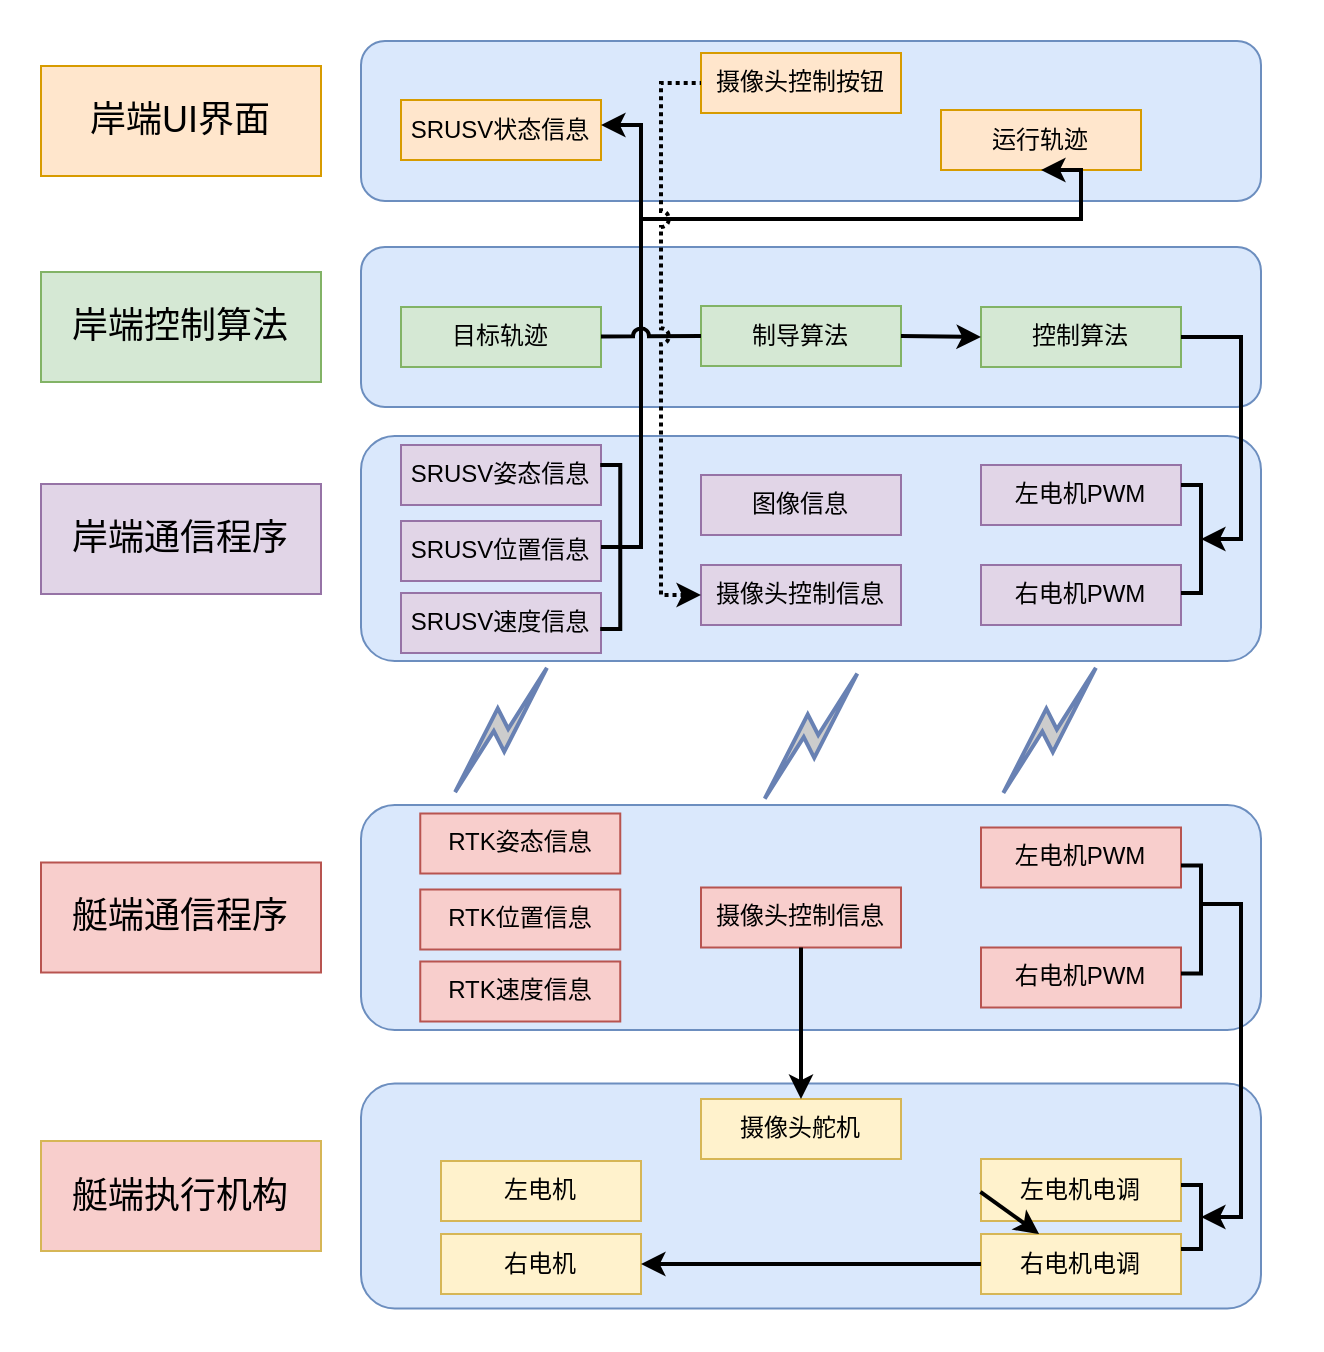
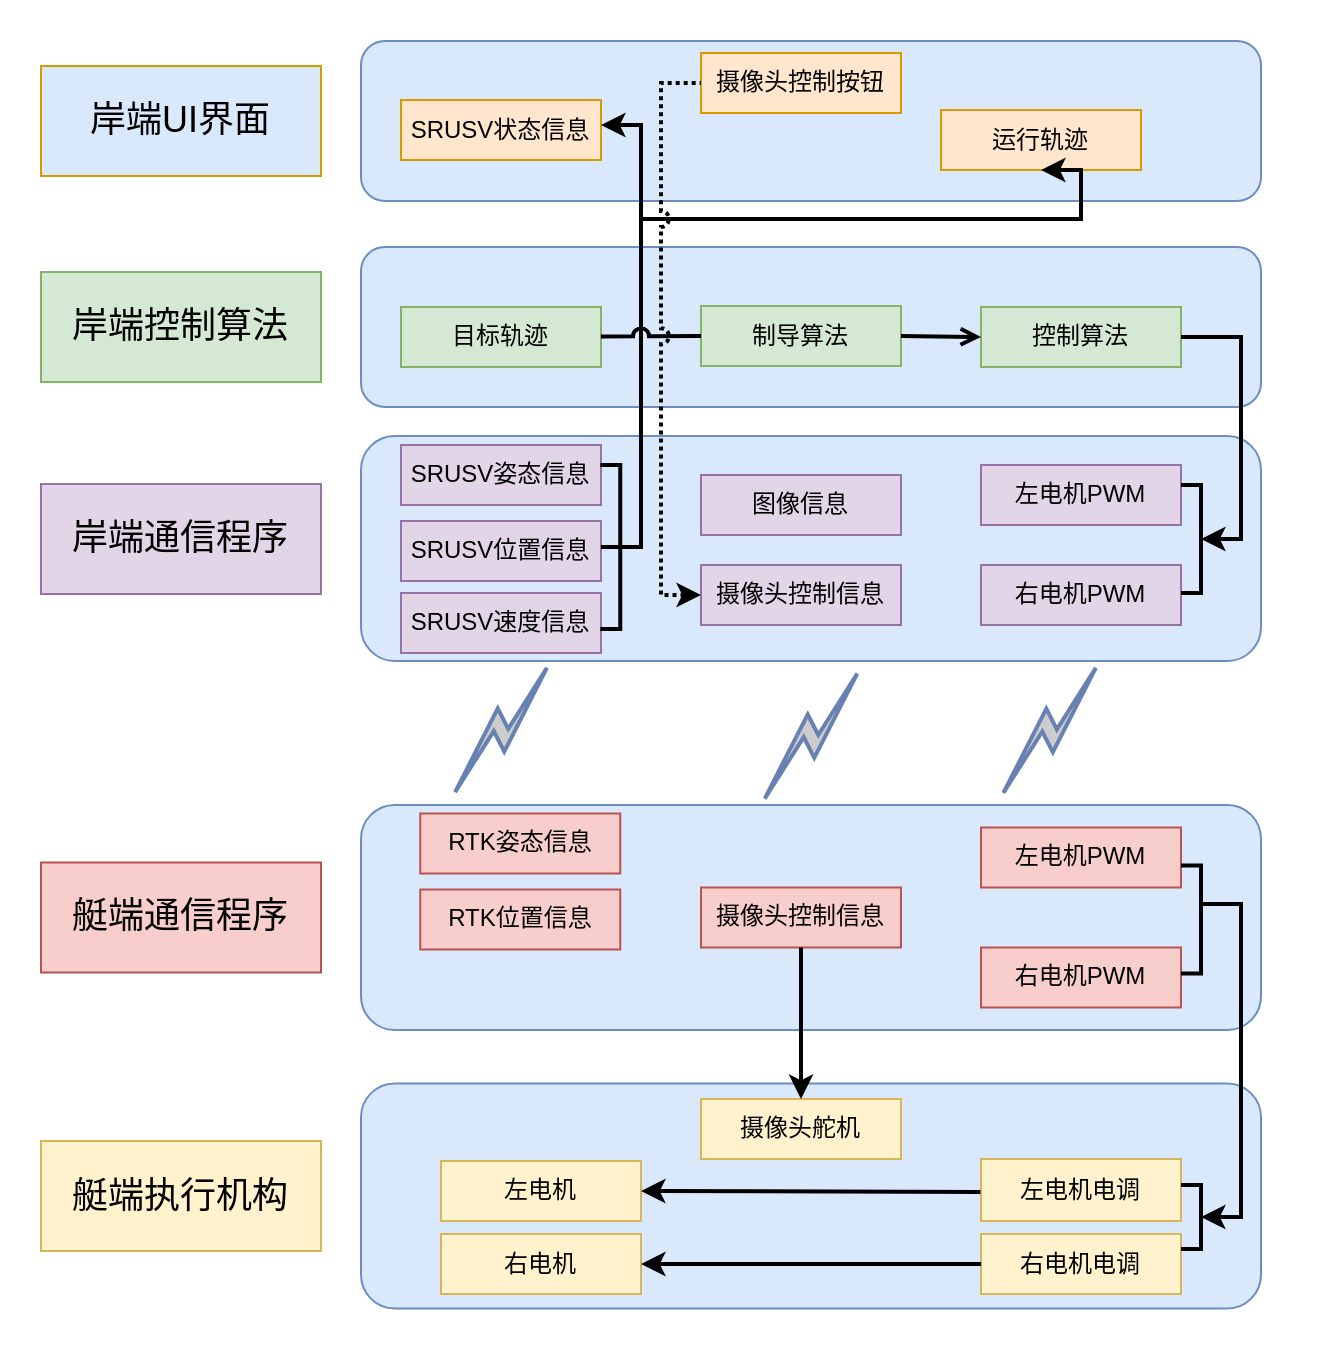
  <mxCell id="0" />
  <mxCell id="1" parent="0" />
  <mxCell id="2" value="" style="rounded=1;whiteSpace=wrap;html=1;fillColor=#dae8fc;strokeColor=#6c8ebf;" parent="1" vertex="1"><mxGeometry x="180" y="217.5" width="450" height="112.5" as="geometry" /></mxCell>
  <mxCell id="3" value="" style="rounded=1;whiteSpace=wrap;html=1;fillColor=#dae8fc;strokeColor=#6c8ebf;" parent="1" vertex="1"><mxGeometry x="180" y="123" width="450" height="80" as="geometry" /></mxCell>
  <mxCell id="4" value="目标轨迹" style="rounded=0;whiteSpace=wrap;html=1;fillColor=#d5e8d4;strokeColor=#82b366;" parent="1" vertex="1"><mxGeometry x="200" y="153" width="100" height="30" as="geometry" /></mxCell>
  <mxCell id="5" value="制导算法" style="rounded=0;whiteSpace=wrap;html=1;fillColor=#d5e8d4;strokeColor=#82b366;" parent="1" vertex="1"><mxGeometry x="350" y="152.5" width="100" height="30" as="geometry" /></mxCell>
  <mxCell id="6" value="岸端控制算法" style="rounded=0;whiteSpace=wrap;html=1;fontSize=18;fillColor=#d5e8d4;strokeColor=#82b366;" parent="1" vertex="1"><mxGeometry x="20" y="135.5" width="140" height="55" as="geometry" /></mxCell>
  <mxCell id="7" value="控制算法" style="rounded=0;whiteSpace=wrap;html=1;fillColor=#d5e8d4;strokeColor=#82b366;" parent="1" vertex="1"><mxGeometry x="490" y="153" width="100" height="30" as="geometry" /></mxCell>
  <mxCell id="8" value="SRUSV姿态信息" style="rounded=0;whiteSpace=wrap;html=1;fillColor=#e1d5e7;strokeColor=#9673a6;" parent="1" vertex="1"><mxGeometry x="200" y="222" width="100" height="30" as="geometry" /></mxCell>
  <mxCell id="9" value="岸端通信程序" style="rounded=0;whiteSpace=wrap;html=1;fontSize=18;fillColor=#e1d5e7;strokeColor=#9673a6;" parent="1" vertex="1"><mxGeometry x="20" y="241.5" width="140" height="55" as="geometry" /></mxCell>
  <mxCell id="10" value="SRUSV速度信息" style="rounded=0;whiteSpace=wrap;html=1;fillColor=#e1d5e7;strokeColor=#9673a6;" parent="1" vertex="1"><mxGeometry x="200" y="296" width="100" height="30" as="geometry" /></mxCell>
  <mxCell id="11" value="SRUSV位置信息" style="rounded=0;whiteSpace=wrap;html=1;fillColor=#e1d5e7;strokeColor=#9673a6;" parent="1" vertex="1"><mxGeometry x="200" y="260" width="100" height="30" as="geometry" /></mxCell>
  <mxCell id="12" value="图像信息" style="rounded=0;whiteSpace=wrap;html=1;fillColor=#e1d5e7;strokeColor=#9673a6;" parent="1" vertex="1"><mxGeometry x="350" y="237" width="100" height="30" as="geometry" /></mxCell>
  <mxCell id="13" value="左电机PWM" style="rounded=0;whiteSpace=wrap;html=1;fillColor=#e1d5e7;strokeColor=#9673a6;" parent="1" vertex="1"><mxGeometry x="490" y="232" width="100" height="30" as="geometry" /></mxCell>
  <mxCell id="14" value="右电机PWM" style="rounded=0;whiteSpace=wrap;html=1;fillColor=#e1d5e7;strokeColor=#9673a6;" parent="1" vertex="1"><mxGeometry x="490" y="282" width="100" height="30" as="geometry" /></mxCell>
  <mxCell id="15" value="" style="endArrow=none;html=1;rounded=0;strokeWidth=2;edgeStyle=elbowEdgeStyle;startFill=0;" parent="1" edge="1"><mxGeometry width="50" height="50" relative="1" as="geometry"><mxPoint x="300" y="273" as="sourcePoint" /><mxPoint x="320" y="170" as="targetPoint" /><Array as="points"><mxPoint x="320" y="220" /></Array></mxGeometry></mxCell>
- <mxCell id="16" value="" style="endArrow=classic;html=1;rounded=0;strokeWidth=2;exitX=1;exitY=0.5;exitDx=0;exitDy=0;entryX=0;entryY=0.5;entryDx=0;entryDy=0;" parent="1" source="5" target="7" edge="1"><mxGeometry width="50" height="50" relative="1" as="geometry"><mxPoint x="420" y="120" as="sourcePoint" /><mxPoint x="470" y="70" as="targetPoint" /></mxGeometry></mxCell>
+ <mxCell id="16" value="" style="endArrow=open;html=1;rounded=0;strokeWidth=2;exitX=1;exitY=0.5;exitDx=0;exitDy=0;entryX=0;entryY=0.5;entryDx=0;entryDy=0;" parent="1" source="5" target="7" edge="1"><mxGeometry width="50" height="50" relative="1" as="geometry"><mxPoint x="420" y="120" as="sourcePoint" /><mxPoint x="470" y="70" as="targetPoint" /></mxGeometry></mxCell>
  <mxCell id="17" value="" style="strokeWidth=2;html=1;shape=mxgraph.flowchart.annotation_1;align=left;pointerEvents=1;rotation=-180;" parent="1" vertex="1"><mxGeometry x="299.63" y="232" width="10" height="82" as="geometry" /></mxCell>
  <mxCell id="18" value="" style="endArrow=none;html=1;rounded=0;strokeWidth=2;edgeStyle=elbowEdgeStyle;exitX=0;exitY=0.5;exitDx=0;exitDy=0;exitPerimeter=0;entryX=1;entryY=0.5;entryDx=0;entryDy=0;startFill=1;startArrow=classic;" parent="1" source="19" target="7" edge="1"><mxGeometry width="50" height="50" relative="1" as="geometry"><mxPoint x="590.37" y="273" as="sourcePoint" /><mxPoint x="640.37" y="168" as="targetPoint" /><Array as="points"><mxPoint x="620" y="180" /><mxPoint x="630" y="220" /></Array></mxGeometry></mxCell>
  <mxCell id="19" value="" style="strokeWidth=2;html=1;shape=mxgraph.flowchart.annotation_1;align=left;pointerEvents=1;rotation=-180;" parent="1" vertex="1"><mxGeometry x="590" y="242" width="10" height="54" as="geometry" /></mxCell>
  <mxCell id="20" value="" style="rounded=1;whiteSpace=wrap;html=1;fillColor=#dae8fc;strokeColor=#6c8ebf;" parent="1" vertex="1"><mxGeometry x="180" y="20" width="450" height="80" as="geometry" /></mxCell>
- <mxCell id="21" value="岸端UI界面" style="rounded=0;whiteSpace=wrap;html=1;fontSize=18;fillColor=#ffe6cc;strokeColor=#d79b00;" parent="1" vertex="1"><mxGeometry x="20" y="32.5" width="140" height="55" as="geometry" /></mxCell>
+ <mxCell id="21" value="岸端UI界面" style="rounded=0;whiteSpace=wrap;html=1;fontSize=18;fillColor=#dae8fc;strokeColor=#d79b00;" parent="1" vertex="1"><mxGeometry x="20" y="32.5" width="140" height="55" as="geometry" /></mxCell>
  <mxCell id="22" value="SRUSV状态信息" style="rounded=0;whiteSpace=wrap;html=1;fillColor=#ffe6cc;strokeColor=#d79b00;" parent="1" vertex="1"><mxGeometry x="200" y="49.5" width="100" height="30" as="geometry" /></mxCell>
  <mxCell id="23" value="运行轨迹" style="rounded=0;whiteSpace=wrap;html=1;fillColor=#ffe6cc;strokeColor=#d79b00;" parent="1" vertex="1"><mxGeometry x="470" y="54.5" width="100" height="30" as="geometry" /></mxCell>
  <mxCell id="24" value="" style="endArrow=classic;html=1;rounded=0;jumpStyle=none;edgeStyle=elbowEdgeStyle;strokeWidth=2;endFill=1;" parent="1" edge="1"><mxGeometry width="50" height="50" relative="1" as="geometry"><mxPoint x="320" y="177" as="sourcePoint" /><mxPoint x="300" y="62" as="targetPoint" /><Array as="points"><mxPoint x="320" y="66.25" /></Array></mxGeometry></mxCell>
  <mxCell id="25" value="" style="endArrow=classic;html=1;rounded=0;jumpStyle=arc;edgeStyle=orthogonalEdgeStyle;entryX=0.5;entryY=1;entryDx=0;entryDy=0;strokeWidth=2;" parent="1" target="23" edge="1"><mxGeometry width="50" height="50" relative="1" as="geometry"><mxPoint x="320" y="109" as="sourcePoint" /><mxPoint x="485" y="49.5" as="targetPoint" /><Array as="points"><mxPoint x="540" y="109" /></Array></mxGeometry></mxCell>
  <mxCell id="26" value="" style="endArrow=none;html=1;rounded=0;entryX=0;entryY=0.5;entryDx=0;entryDy=0;strokeWidth=2;jumpStyle=arc;" parent="1" source="4" target="5" edge="1"><mxGeometry width="50" height="50" relative="1" as="geometry"><mxPoint x="740" y="190" as="sourcePoint" /><mxPoint x="790" y="140" as="targetPoint" /></mxGeometry></mxCell>
  <mxCell id="27" value="艇端通信程序" style="rounded=0;whiteSpace=wrap;html=1;fontSize=18;fillColor=#f8cecc;strokeColor=#b85450;" parent="1" vertex="1"><mxGeometry x="20" y="430.75" width="140" height="55" as="geometry" /></mxCell>
- <mxCell id="28" value="艇端执行机构" style="rounded=0;whiteSpace=wrap;html=1;fontSize=18;fillColor=#f8cecc;strokeColor=#d6b656;" parent="1" vertex="1"><mxGeometry x="20" y="570" width="140" height="55" as="geometry" /></mxCell>
+ <mxCell id="28" value="艇端执行机构" style="rounded=0;whiteSpace=wrap;html=1;fontSize=18;fillColor=#fff2cc;strokeColor=#d6b656;" parent="1" vertex="1"><mxGeometry x="20" y="570" width="140" height="55" as="geometry" /></mxCell>
  <mxCell id="29" value="" style="html=1;outlineConnect=0;fillColor=#CCCCCC;strokeColor=#6881B3;gradientColor=none;gradientDirection=north;strokeWidth=2;shape=mxgraph.networks.comm_link_edge;html=1;rounded=0;exitX=0.688;exitY=-0.016;exitDx=0;exitDy=0;exitPerimeter=0;" parent="1" edge="1"><mxGeometry width="100" height="100" relative="1" as="geometry"><mxPoint x="498.6" y="399.45" as="sourcePoint" /><mxPoint x="550" y="330" as="targetPoint" /></mxGeometry></mxCell>
  <mxCell id="30" value="" style="rounded=1;whiteSpace=wrap;html=1;fillColor=#dae8fc;strokeColor=#6c8ebf;" parent="1" vertex="1"><mxGeometry x="180" y="402" width="450" height="112.5" as="geometry" /></mxCell>
  <mxCell id="31" value="" style="html=1;outlineConnect=0;fillColor=#CCCCCC;strokeColor=#6881B3;gradientColor=none;gradientDirection=north;strokeWidth=2;shape=mxgraph.networks.comm_link_edge;html=1;rounded=0;exitX=0.688;exitY=-0.016;exitDx=0;exitDy=0;exitPerimeter=0;" parent="1" edge="1"><mxGeometry width="100" height="100" relative="1" as="geometry"><mxPoint x="224.5" y="399" as="sourcePoint" /><mxPoint x="275.5" y="330" as="targetPoint" /></mxGeometry></mxCell>
  <mxCell id="32" value="RTK姿态信息" style="rounded=0;whiteSpace=wrap;html=1;fillColor=#f8cecc;strokeColor=#b85450;" parent="1" vertex="1"><mxGeometry x="209.63" y="406.25" width="100" height="30" as="geometry" /></mxCell>
- <mxCell id="33" value="RTK速度信息" style="rounded=0;whiteSpace=wrap;html=1;fillColor=#f8cecc;strokeColor=#b85450;" parent="1" vertex="1"><mxGeometry x="209.63" y="480.25" width="100" height="30" as="geometry" /></mxCell>
  <mxCell id="34" value="RTK位置信息" style="rounded=0;whiteSpace=wrap;html=1;fillColor=#f8cecc;strokeColor=#b85450;" parent="1" vertex="1"><mxGeometry x="209.63" y="444.25" width="100" height="30" as="geometry" /></mxCell>
  <mxCell id="35" value="摄像头控制信息" style="rounded=0;whiteSpace=wrap;html=1;fillColor=#f8cecc;strokeColor=#b85450;" parent="1" vertex="1"><mxGeometry x="350" y="443.25" width="100" height="30" as="geometry" /></mxCell>
  <mxCell id="36" value="左电机PWM" style="rounded=0;whiteSpace=wrap;html=1;fillColor=#f8cecc;strokeColor=#b85450;" parent="1" vertex="1"><mxGeometry x="490" y="413.25" width="100" height="30" as="geometry" /></mxCell>
  <mxCell id="37" value="右电机PWM" style="rounded=0;whiteSpace=wrap;html=1;fillColor=#f8cecc;strokeColor=#b85450;" parent="1" vertex="1"><mxGeometry x="490" y="473.25" width="100" height="30" as="geometry" /></mxCell>
  <mxCell id="38" value="" style="html=1;outlineConnect=0;fillColor=#CCCCCC;strokeColor=#6881B3;gradientColor=none;gradientDirection=north;strokeWidth=2;shape=mxgraph.networks.comm_link_edge;html=1;rounded=0;exitX=0.688;exitY=-0.016;exitDx=0;exitDy=0;exitPerimeter=0;" parent="1" edge="1"><mxGeometry width="100" height="100" relative="1" as="geometry"><mxPoint x="379.3" y="402.25" as="sourcePoint" /><mxPoint x="430.7" y="332.8" as="targetPoint" /></mxGeometry></mxCell>
  <mxCell id="39" value="" style="rounded=1;whiteSpace=wrap;html=1;fillColor=#dae8fc;strokeColor=#6c8ebf;" parent="1" vertex="1"><mxGeometry x="180" y="541.25" width="450" height="112.5" as="geometry" /></mxCell>
  <mxCell id="40" value="左电机电调" style="rounded=0;whiteSpace=wrap;html=1;fillColor=#fff2cc;strokeColor=#d6b656;" parent="1" vertex="1"><mxGeometry x="490" y="579" width="100" height="31" as="geometry" /></mxCell>
  <mxCell id="41" value="右电机电调" style="rounded=0;whiteSpace=wrap;html=1;fillColor=#fff2cc;strokeColor=#d6b656;" parent="1" vertex="1"><mxGeometry x="490" y="616.5" width="100" height="30" as="geometry" /></mxCell>
  <mxCell id="42" value="左电机" style="rounded=0;whiteSpace=wrap;html=1;fillColor=#fff2cc;strokeColor=#d6b656;" parent="1" vertex="1"><mxGeometry x="220" y="580" width="100" height="30" as="geometry" /></mxCell>
  <mxCell id="43" value="右电机" style="rounded=0;whiteSpace=wrap;html=1;fillColor=#fff2cc;strokeColor=#d6b656;" parent="1" vertex="1"><mxGeometry x="220" y="616.5" width="100" height="30" as="geometry" /></mxCell>
  <mxCell id="44" value="" style="strokeWidth=2;html=1;shape=mxgraph.flowchart.annotation_1;align=left;pointerEvents=1;rotation=-180;" parent="1" vertex="1"><mxGeometry x="590" y="432.25" width="10" height="54" as="geometry" /></mxCell>
  <mxCell id="45" value="" style="strokeWidth=2;html=1;shape=mxgraph.flowchart.annotation_1;align=left;pointerEvents=1;rotation=-180;" parent="1" vertex="1"><mxGeometry x="590" y="592" width="10" height="32" as="geometry" /></mxCell>
  <mxCell id="46" value="" style="endArrow=none;html=1;rounded=0;strokeWidth=2;edgeStyle=elbowEdgeStyle;exitX=0;exitY=0.5;exitDx=0;exitDy=0;exitPerimeter=0;entryX=1;entryY=0.5;entryDx=0;entryDy=0;startFill=1;startArrow=classic;" parent="1" source="45" edge="1"><mxGeometry width="50" height="50" relative="1" as="geometry"><mxPoint x="610" y="552.5" as="sourcePoint" /><mxPoint x="600" y="451.5" as="targetPoint" /><Array as="points"><mxPoint x="620" y="520" /><mxPoint x="640" y="503.5" /></Array></mxGeometry></mxCell>
- <mxCell id="47" value="" style="endArrow=classic;html=1;rounded=0;exitX=-0.003;exitY=0.532;exitDx=0;exitDy=0;exitPerimeter=0;strokeWidth=2;" parent="1" source="40" target="41" edge="1"><mxGeometry width="50" height="50" relative="1" as="geometry"><mxPoint x="-180" y="370" as="sourcePoint" /><mxPoint x="-130" y="320" as="targetPoint" /></mxGeometry></mxCell>
+ <mxCell id="47" value="" style="endArrow=classic;html=1;rounded=0;exitX=-0.003;exitY=0.532;exitDx=0;exitDy=0;entryX=1;entryY=0.5;entryDx=0;entryDy=0;exitPerimeter=0;strokeWidth=2;" parent="1" source="40" target="42" edge="1"><mxGeometry width="50" height="50" relative="1" as="geometry"><mxPoint x="-180" y="370" as="sourcePoint" /><mxPoint x="-130" y="320" as="targetPoint" /></mxGeometry></mxCell>
  <mxCell id="48" value="" style="endArrow=classic;html=1;rounded=0;exitX=-0.003;exitY=0.532;exitDx=0;exitDy=0;entryX=1;entryY=0.5;entryDx=0;entryDy=0;exitPerimeter=0;strokeWidth=2;" parent="1" edge="1"><mxGeometry width="50" height="50" relative="1" as="geometry"><mxPoint x="490" y="631.52" as="sourcePoint" /><mxPoint x="320" y="631.52" as="targetPoint" /></mxGeometry></mxCell>
  <mxCell id="49" value="摄像头控制按钮" style="rounded=0;whiteSpace=wrap;html=1;fillColor=#ffe6cc;strokeColor=#d79b00;" parent="1" vertex="1"><mxGeometry x="350" y="26" width="100" height="30" as="geometry" /></mxCell>
  <mxCell id="50" value="摄像头控制信息" style="rounded=0;whiteSpace=wrap;html=1;fillColor=#e1d5e7;strokeColor=#9673a6;" parent="1" vertex="1"><mxGeometry x="350" y="282" width="100" height="30" as="geometry" /></mxCell>
  <mxCell id="51" value="" style="endArrow=none;html=1;rounded=0;jumpStyle=arc;edgeStyle=elbowEdgeStyle;strokeWidth=2;endFill=1;entryX=0;entryY=0.5;entryDx=0;entryDy=0;startFill=1;startArrow=classic;dashed=1;dashPattern=1 1;" parent="1" source="50" target="49" edge="1"><mxGeometry width="50" height="50" relative="1" as="geometry"><mxPoint x="320" y="217.5" as="sourcePoint" /><mxPoint x="320" y="44.5" as="targetPoint" /><Array as="points"><mxPoint x="330" y="170" /></Array></mxGeometry></mxCell>
  <mxCell id="52" value="摄像头舵机" style="rounded=0;whiteSpace=wrap;html=1;fillColor=#fff2cc;strokeColor=#d6b656;" parent="1" vertex="1"><mxGeometry x="350" y="549" width="100" height="30" as="geometry" /></mxCell>
  <mxCell id="53" value="" style="edgeStyle=orthogonalEdgeStyle;rounded=0;orthogonalLoop=1;jettySize=auto;html=1;strokeWidth=2;" parent="1" source="35" target="52" edge="1"><mxGeometry relative="1" as="geometry" /></mxCell>
